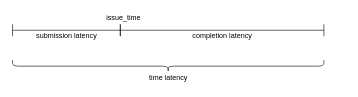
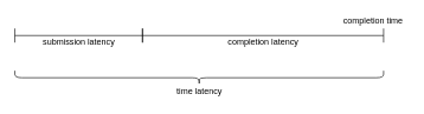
  <mxCell id="0" />
  <mxCell id="1" parent="0" />
  <mxCell id="2" style="edgeStyle=orthogonalEdgeStyle;rounded=0;orthogonalLoop=1;jettySize=auto;html=1;exitX=0.5;exitY=1;exitDx=0;exitDy=0;" edge="1" parent="1"><mxGeometry relative="1" as="geometry"><mxPoint x="510" y="135" as="targetPoint" /><mxPoint x="510" y="135" as="sourcePoint" /></mxGeometry></mxCell>
- <mxCell id="3" value="issue_time" style="text;html=1;align=center;verticalAlign=middle;resizable=0;points=[];autosize=1;strokeColor=none;" vertex="1" parent="1"><mxGeometry x="170" y="20" width="70" height="20" as="geometry" /></mxCell>
+ <mxCell id="4" value="completion time" style="text;html=1;align=center;verticalAlign=middle;resizable=0;points=[];autosize=1;strokeColor=none;" vertex="1" parent="1"><mxGeometry x="475" y="20" width="100" height="20" as="geometry" /></mxCell>
  <mxCell id="5" value="" style="shape=crossbar;whiteSpace=wrap;html=1;rounded=1;" vertex="1" parent="1"><mxGeometry x="20" y="40" width="180" height="20" as="geometry" /></mxCell>
  <mxCell id="6" value="" style="shape=crossbar;whiteSpace=wrap;html=1;rounded=1;strokeWidth=1;" vertex="1" parent="1"><mxGeometry x="200" y="40" width="340" height="20" as="geometry" /></mxCell>
  <mxCell id="7" value="submission latency" style="text;html=1;align=center;verticalAlign=middle;resizable=0;points=[];autosize=1;strokeColor=none;" vertex="1" parent="1"><mxGeometry x="50" y="50" width="120" height="20" as="geometry" /></mxCell>
  <mxCell id="8" value="completion latency" style="text;html=1;align=center;verticalAlign=middle;resizable=0;points=[];autosize=1;strokeColor=none;" vertex="1" parent="1"><mxGeometry x="315" y="50" width="110" height="20" as="geometry" /></mxCell>
  <mxCell id="9" value="" style="shape=curlyBracket;whiteSpace=wrap;html=1;rounded=1;strokeWidth=1;direction=north;size=0.5;" vertex="1" parent="1"><mxGeometry x="20" y="100" width="520" height="20" as="geometry" /></mxCell>
  <mxCell id="10" value="time latency" style="text;html=1;align=center;verticalAlign=middle;resizable=0;points=[];autosize=1;strokeColor=none;" vertex="1" parent="1"><mxGeometry x="240" y="120" width="80" height="20" as="geometry" /></mxCell>
